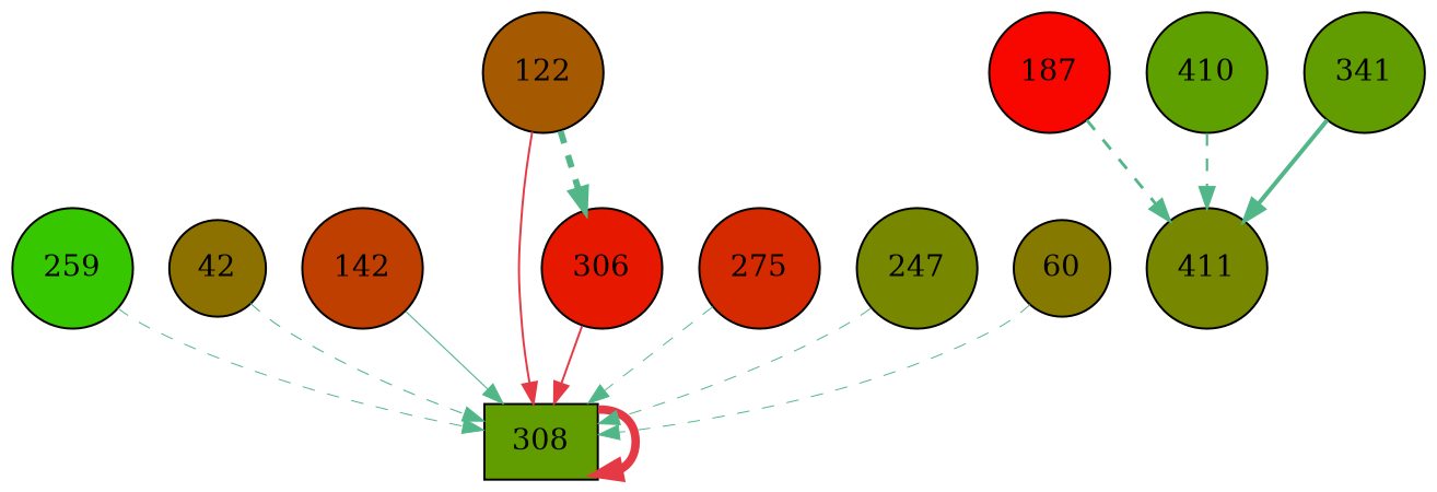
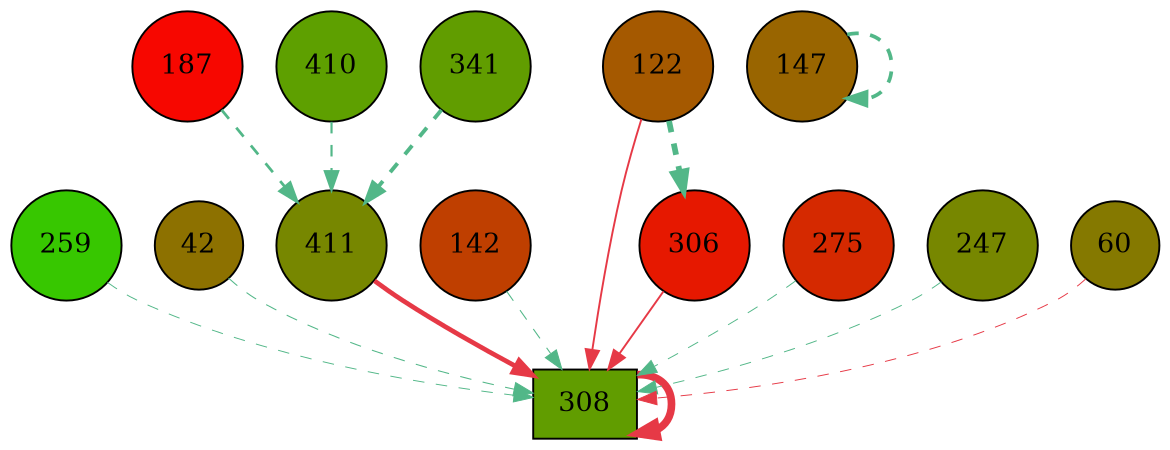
  digraph {
    rankdir=TB
    node [fillcolor="#619d00" shape=circle style=filled]
    edge [color="#52b788" penwidth=0.50 style=dashed]
    n1 [fillcolor="#37c700" label=259]
    n2 [label=308 shape=box]
    n3 [fillcolor="#8d7100" label=42]
    n4 [fillcolor="#f70700" label=187]
    n5 [fillcolor="#778700" label=411]
    n6 [fillcolor="#bf3f00" label=142]
    n7 [fillcolor="#5ea000" label=410]
    n8 [fillcolor="#e61800" label=306]
+   n9 [fillcolor="#996500" label=147]
    n10 [label=341]
    n11 [fillcolor="#d52900" label=275]
    n12 [fillcolor="#778700" label=247]
    n13 [fillcolor="#a55900" label=122]
    n14 [fillcolor="#857900" label=60]
    n1 -> n2
    n2 -> n2 [color="#e63946" penwidth=4.00 style=""]
    n3 -> n2 [penwidth=0.55]
    n4 -> n5 [penwidth=1.44]
-   n6 -> n2 [penwidth=0.56 style=solid]
+   n5 -> n2 [color="#e63946" penwidth=2.46 style=""]
+   n6 -> n2 [penwidth=0.56]
    n7 -> n5 [penwidth=1.13]
    n8 -> n2 [color="#e63946" penwidth=1.00 style=""]
-   n10 -> n5 [penwidth=2.04 style=solid]
+   n9 -> n9 [penwidth=1.94]
+   n10 -> n5 [penwidth=2.04]
    n11 -> n2
    n12 -> n2
    n13 -> n2 [color="#e63946" penwidth=1.00 style=""]
    n13 -> n8 [penwidth=3.00]
-   n14 -> n2
+   n14 -> n2 [color="#e63946"]
  }
